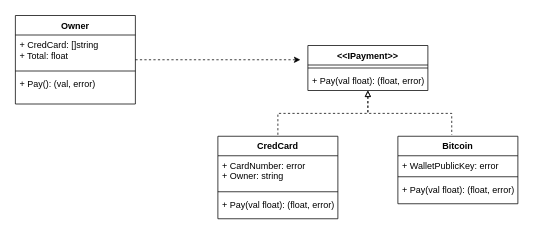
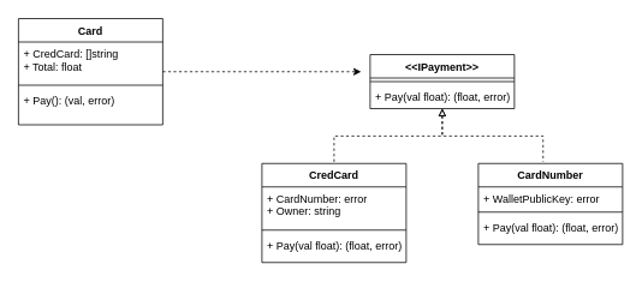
  <mxCell id="0" />
  <mxCell id="1" parent="0" />
  <mxCell id="2" style="edgeStyle=orthogonalEdgeStyle;rounded=0;orthogonalLoop=1;jettySize=auto;html=1;dashed=1;startArrow=block;startFill=0;endArrow=none;endFill=0;" edge="1" parent="1" source="4" target="7"><mxGeometry relative="1" as="geometry" /></mxCell>
  <mxCell id="3" style="edgeStyle=orthogonalEdgeStyle;rounded=0;orthogonalLoop=1;jettySize=auto;html=1;entryX=0.449;entryY=-0.021;entryDx=0;entryDy=0;entryPerimeter=0;startArrow=block;startFill=0;endArrow=none;endFill=0;dashed=1;" edge="1" parent="1" source="4" target="11"><mxGeometry relative="1" as="geometry" /></mxCell>
  <mxCell id="4" value="&lt;&lt;IPayment&gt;&gt;" style="swimlane;fontStyle=1;align=center;verticalAlign=top;childLayout=stackLayout;horizontal=1;startSize=26;horizontalStack=0;resizeParent=1;resizeParentMax=0;resizeLast=0;collapsible=1;marginBottom=0;" vertex="1" parent="1"><mxGeometry x="410" y="60" width="160" height="60" as="geometry" /></mxCell>
  <mxCell id="5" value="" style="line;strokeWidth=1;fillColor=none;align=left;verticalAlign=middle;spacingTop=-1;spacingLeft=3;spacingRight=3;rotatable=0;labelPosition=right;points=[];portConstraint=eastwest;strokeColor=inherit;" vertex="1" parent="4"><mxGeometry y="26" width="160" height="8" as="geometry" /></mxCell>
  <mxCell id="6" value="+ Pay(val float): (float, error)" style="text;strokeColor=none;fillColor=none;align=left;verticalAlign=top;spacingLeft=4;spacingRight=4;overflow=hidden;rotatable=0;points=[[0,0.5],[1,0.5]];portConstraint=eastwest;" vertex="1" parent="4"><mxGeometry y="34" width="160" height="26" as="geometry" /></mxCell>
  <mxCell id="7" value="CredCard" style="swimlane;fontStyle=1;align=center;verticalAlign=top;childLayout=stackLayout;horizontal=1;startSize=26;horizontalStack=0;resizeParent=1;resizeParentMax=0;resizeLast=0;collapsible=1;marginBottom=0;" vertex="1" parent="1"><mxGeometry x="290" y="181" width="160" height="110" as="geometry" /></mxCell>
  <mxCell id="8" value="+ CardNumber: error&#10;+ Owner: string" style="text;strokeColor=none;fillColor=none;align=left;verticalAlign=top;spacingLeft=4;spacingRight=4;overflow=hidden;rotatable=0;points=[[0,0.5],[1,0.5]];portConstraint=eastwest;" vertex="1" parent="7"><mxGeometry y="26" width="160" height="44" as="geometry" /></mxCell>
  <mxCell id="9" value="" style="line;strokeWidth=1;fillColor=none;align=left;verticalAlign=middle;spacingTop=-1;spacingLeft=3;spacingRight=3;rotatable=0;labelPosition=right;points=[];portConstraint=eastwest;strokeColor=inherit;" vertex="1" parent="7"><mxGeometry y="70" width="160" height="8" as="geometry" /></mxCell>
  <mxCell id="10" value="+ Pay(val float): (float, error)" style="text;strokeColor=none;fillColor=none;align=left;verticalAlign=top;spacingLeft=4;spacingRight=4;overflow=hidden;rotatable=0;points=[[0,0.5],[1,0.5]];portConstraint=eastwest;" vertex="1" parent="7"><mxGeometry y="78" width="160" height="32" as="geometry" /></mxCell>
- <mxCell id="11" value="Bitcoin" style="swimlane;fontStyle=1;align=center;verticalAlign=top;childLayout=stackLayout;horizontal=1;startSize=26;horizontalStack=0;resizeParent=1;resizeParentMax=0;resizeLast=0;collapsible=1;marginBottom=0;" vertex="1" parent="1"><mxGeometry x="530" y="181" width="160" height="90" as="geometry" /></mxCell>
+ <mxCell id="11" value="CardNumber" style="swimlane;fontStyle=1;align=center;verticalAlign=top;childLayout=stackLayout;horizontal=1;startSize=26;horizontalStack=0;resizeParent=1;resizeParentMax=0;resizeLast=0;collapsible=1;marginBottom=0;" vertex="1" parent="1"><mxGeometry x="530" y="181" width="160" height="90" as="geometry" /></mxCell>
  <mxCell id="12" value="+ WalletPublicKey: error" style="text;strokeColor=none;fillColor=none;align=left;verticalAlign=top;spacingLeft=4;spacingRight=4;overflow=hidden;rotatable=0;points=[[0,0.5],[1,0.5]];portConstraint=eastwest;" vertex="1" parent="11"><mxGeometry y="26" width="160" height="24" as="geometry" /></mxCell>
  <mxCell id="13" value="" style="line;strokeWidth=1;fillColor=none;align=left;verticalAlign=middle;spacingTop=-1;spacingLeft=3;spacingRight=3;rotatable=0;labelPosition=right;points=[];portConstraint=eastwest;strokeColor=inherit;" vertex="1" parent="11"><mxGeometry y="50" width="160" height="8" as="geometry" /></mxCell>
  <mxCell id="14" value="+ Pay(val float): (float, error)" style="text;strokeColor=none;fillColor=none;align=left;verticalAlign=top;spacingLeft=4;spacingRight=4;overflow=hidden;rotatable=0;points=[[0,0.5],[1,0.5]];portConstraint=eastwest;" vertex="1" parent="11"><mxGeometry y="58" width="160" height="32" as="geometry" /></mxCell>
  <mxCell id="15" style="edgeStyle=orthogonalEdgeStyle;rounded=0;orthogonalLoop=1;jettySize=auto;html=1;dashed=1;startArrow=none;startFill=0;endArrow=classic;endFill=1;" edge="1" parent="1" source="16"><mxGeometry relative="1" as="geometry"><mxPoint x="400" y="79" as="targetPoint" /></mxGeometry></mxCell>
- <mxCell id="16" value="Owner" style="swimlane;fontStyle=1;align=center;verticalAlign=top;childLayout=stackLayout;horizontal=1;startSize=26;horizontalStack=0;resizeParent=1;resizeParentMax=0;resizeLast=0;collapsible=1;marginBottom=0;" vertex="1" parent="1"><mxGeometry x="20" y="20" width="160" height="118" as="geometry" /></mxCell>
+ <mxCell id="16" value="Card" style="swimlane;fontStyle=1;align=center;verticalAlign=top;childLayout=stackLayout;horizontal=1;startSize=26;horizontalStack=0;resizeParent=1;resizeParentMax=0;resizeLast=0;collapsible=1;marginBottom=0;" vertex="1" parent="1"><mxGeometry x="20" y="20" width="160" height="118" as="geometry" /></mxCell>
  <mxCell id="17" value="+ CredCard: []string&#10;+ Total: float" style="text;strokeColor=none;fillColor=none;align=left;verticalAlign=top;spacingLeft=4;spacingRight=4;overflow=hidden;rotatable=0;points=[[0,0.5],[1,0.5]];portConstraint=eastwest;" vertex="1" parent="16"><mxGeometry y="26" width="160" height="44" as="geometry" /></mxCell>
  <mxCell id="18" value="" style="line;strokeWidth=1;fillColor=none;align=left;verticalAlign=middle;spacingTop=-1;spacingLeft=3;spacingRight=3;rotatable=0;labelPosition=right;points=[];portConstraint=eastwest;strokeColor=inherit;" vertex="1" parent="16"><mxGeometry y="70" width="160" height="8" as="geometry" /></mxCell>
  <mxCell id="19" value="+ Pay(): (val, error)" style="text;strokeColor=none;fillColor=none;align=left;verticalAlign=top;spacingLeft=4;spacingRight=4;overflow=hidden;rotatable=0;points=[[0,0.5],[1,0.5]];portConstraint=eastwest;" vertex="1" parent="16"><mxGeometry y="78" width="160" height="40" as="geometry" /></mxCell>
